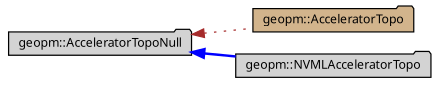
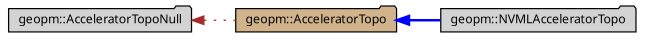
  digraph {
    fontname="Noto Sans"
    rankdir=LR
    node [color=black fillcolor=lightgrey fontname="Noto Sans" fontsize=10 shape=folder style=filled]
    edge [dir=back fontname="Noto Sans" fontsize=10 labelfontname=Helvetica labelfontsize=10]
    n1 [fillcolor=tan height=0.2 label="geopm::AcceleratorTopo" width=0.4]
    n2 [height=0.2 label="geopm::NVMLAcceleratorTopo" width=0.4]
    n3 [height=0.2 label="geopm::AcceleratorTopoNull" width=0.4]
-   n3 -> n2 [color=blue style=bold]
+   n1 -> n2 [color=blue style=bold]
    n3 -> n1 [color=brown style=dotted]
  }
